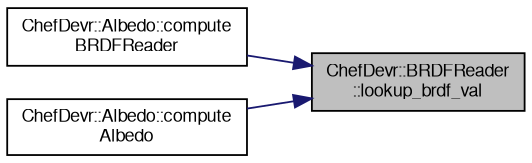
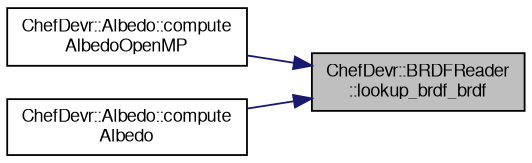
  digraph {
    rankdir=RL
    node [color=black fillcolor=white fontname=FreeSans fontsize=10 shape=record style=filled]
    edge [color=midnightblue dir=back fontname=FreeSans fontsize=10 labelfontname=FreeSans labelfontsize=10 style=solid]
-   n1 [fillcolor=grey75 fontcolor=black height=0.2 label="ChefDevr::BRDFReader\l::lookup_brdf_val" width=0.4]
-   n2 [height=0.2 label="ChefDevr::Albedo::compute\lBRDFReader" width=0.4]
+   n1 [fillcolor=grey75 fontcolor=black height=0.2 label="ChefDevr::BRDFReader\l::lookup_brdf_brdf" width=0.4]
+   n2 [height=0.2 label="ChefDevr::Albedo::compute\lAlbedoOpenMP" width=0.4]
    n3 [height=0.2 label="ChefDevr::Albedo::compute\lAlbedo" width=0.4]
    n1 -> n2
    n1 -> n3
  }
